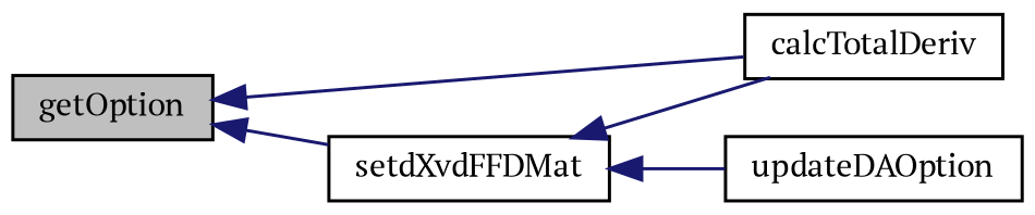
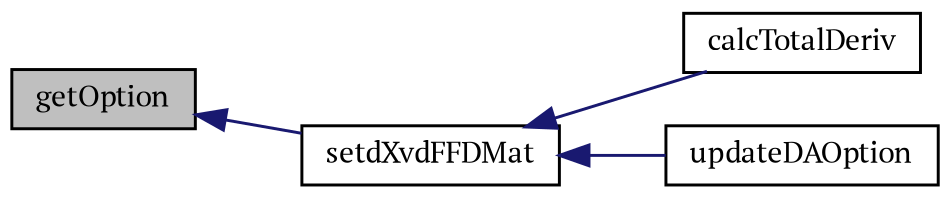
  digraph {
    fontname="PT Serif"
    rankdir=LR
    node [color=black fontname="PT Serif" fontsize=10 shape=record]
    edge [color=midnightblue dir=back fontname="PT Serif" fontsize=10 labelfontname=Helvetica labelfontsize=10 style=solid]
    n1 [fillcolor=grey75 fontcolor=black height=0.2 label=getOption style=filled width=0.4]
    n2 [height=0.2 label=calcTotalDeriv width=0.4]
    n3 [height=0.2 label=setdXvdFFDMat width=0.4]
    n4 [height=0.2 label=updateDAOption width=0.4]
-   n1 -> n2
    n1 -> n3
    n3 -> n2
    n3 -> n4
  }
